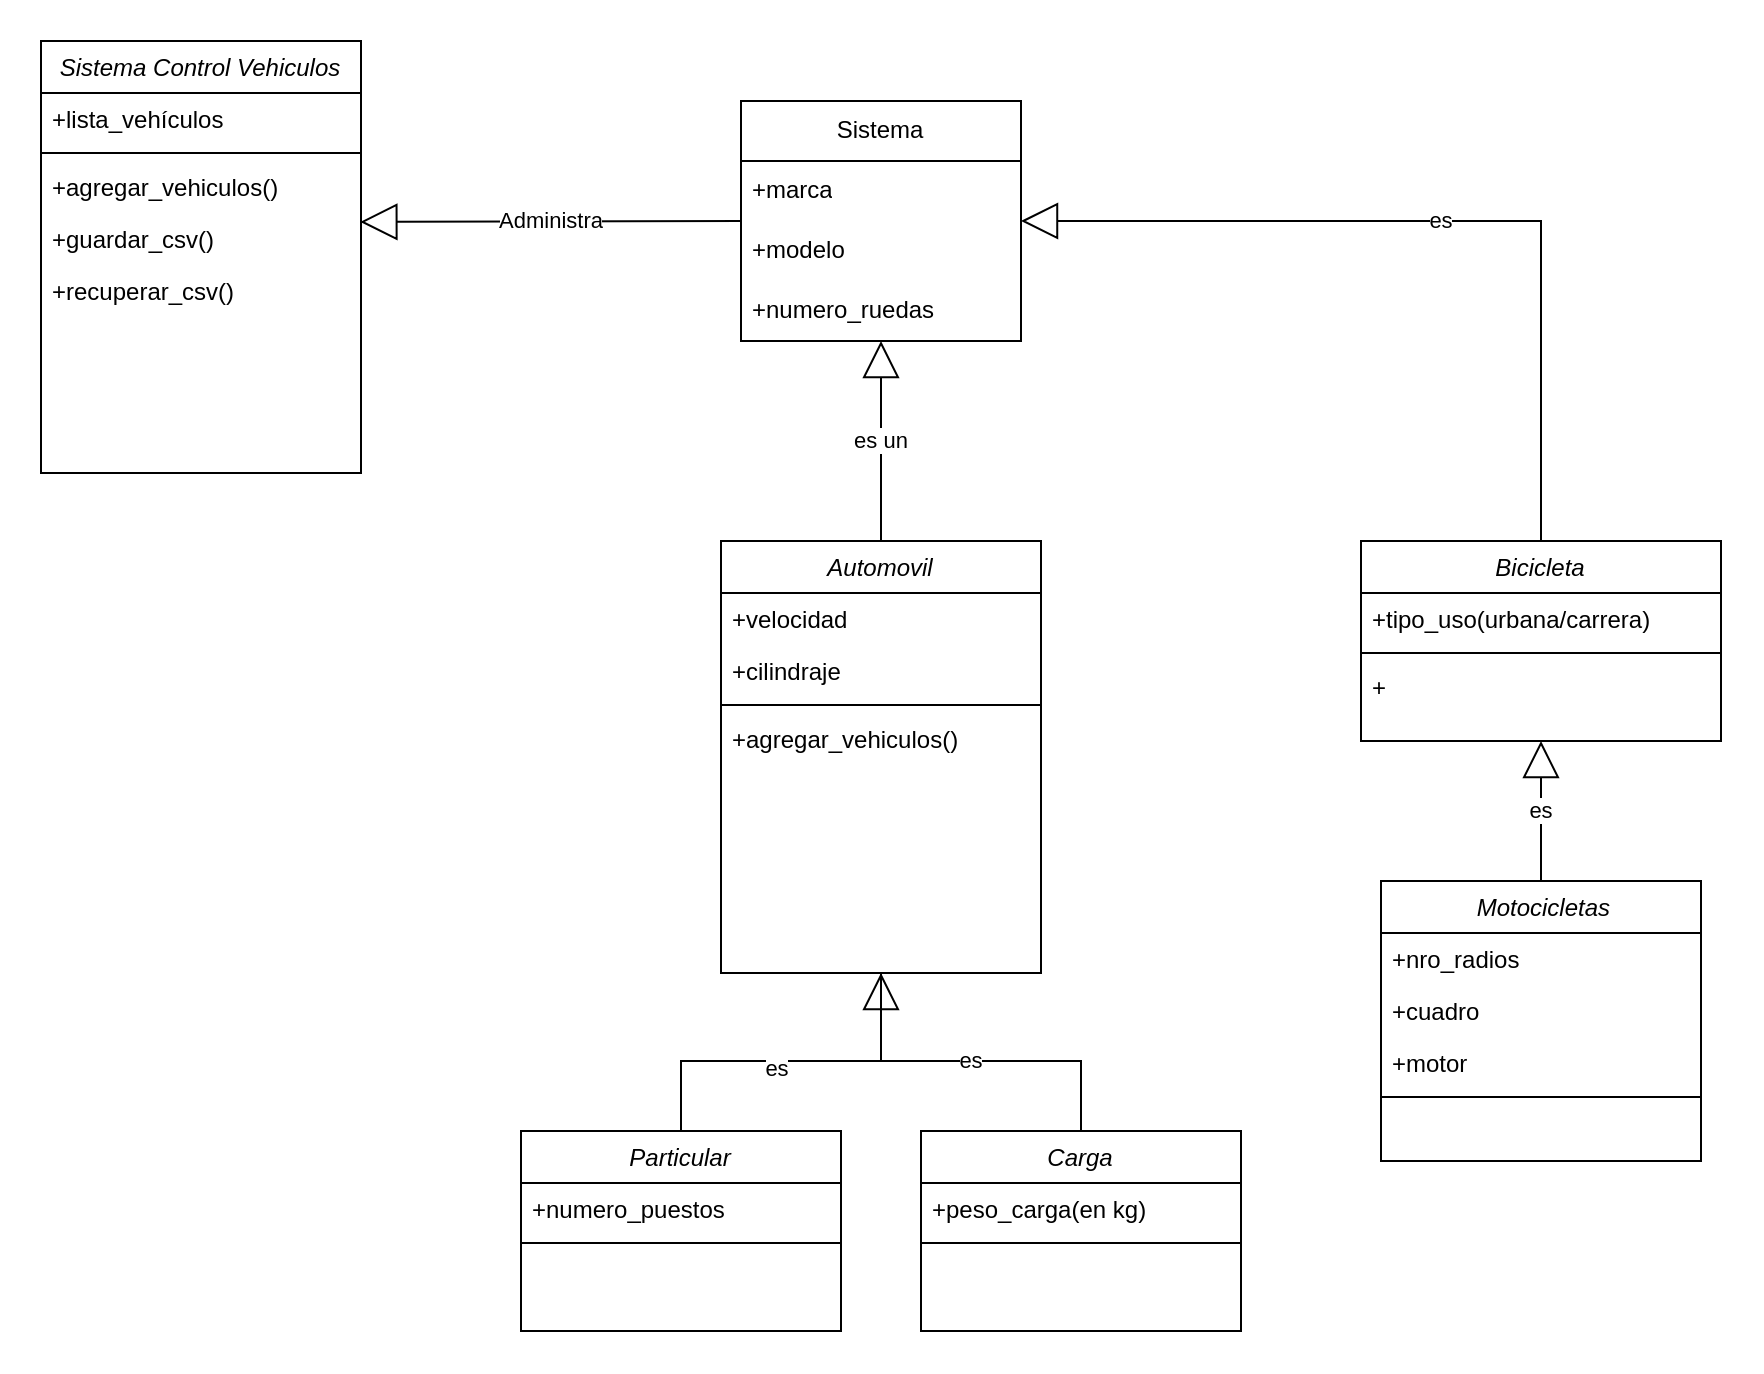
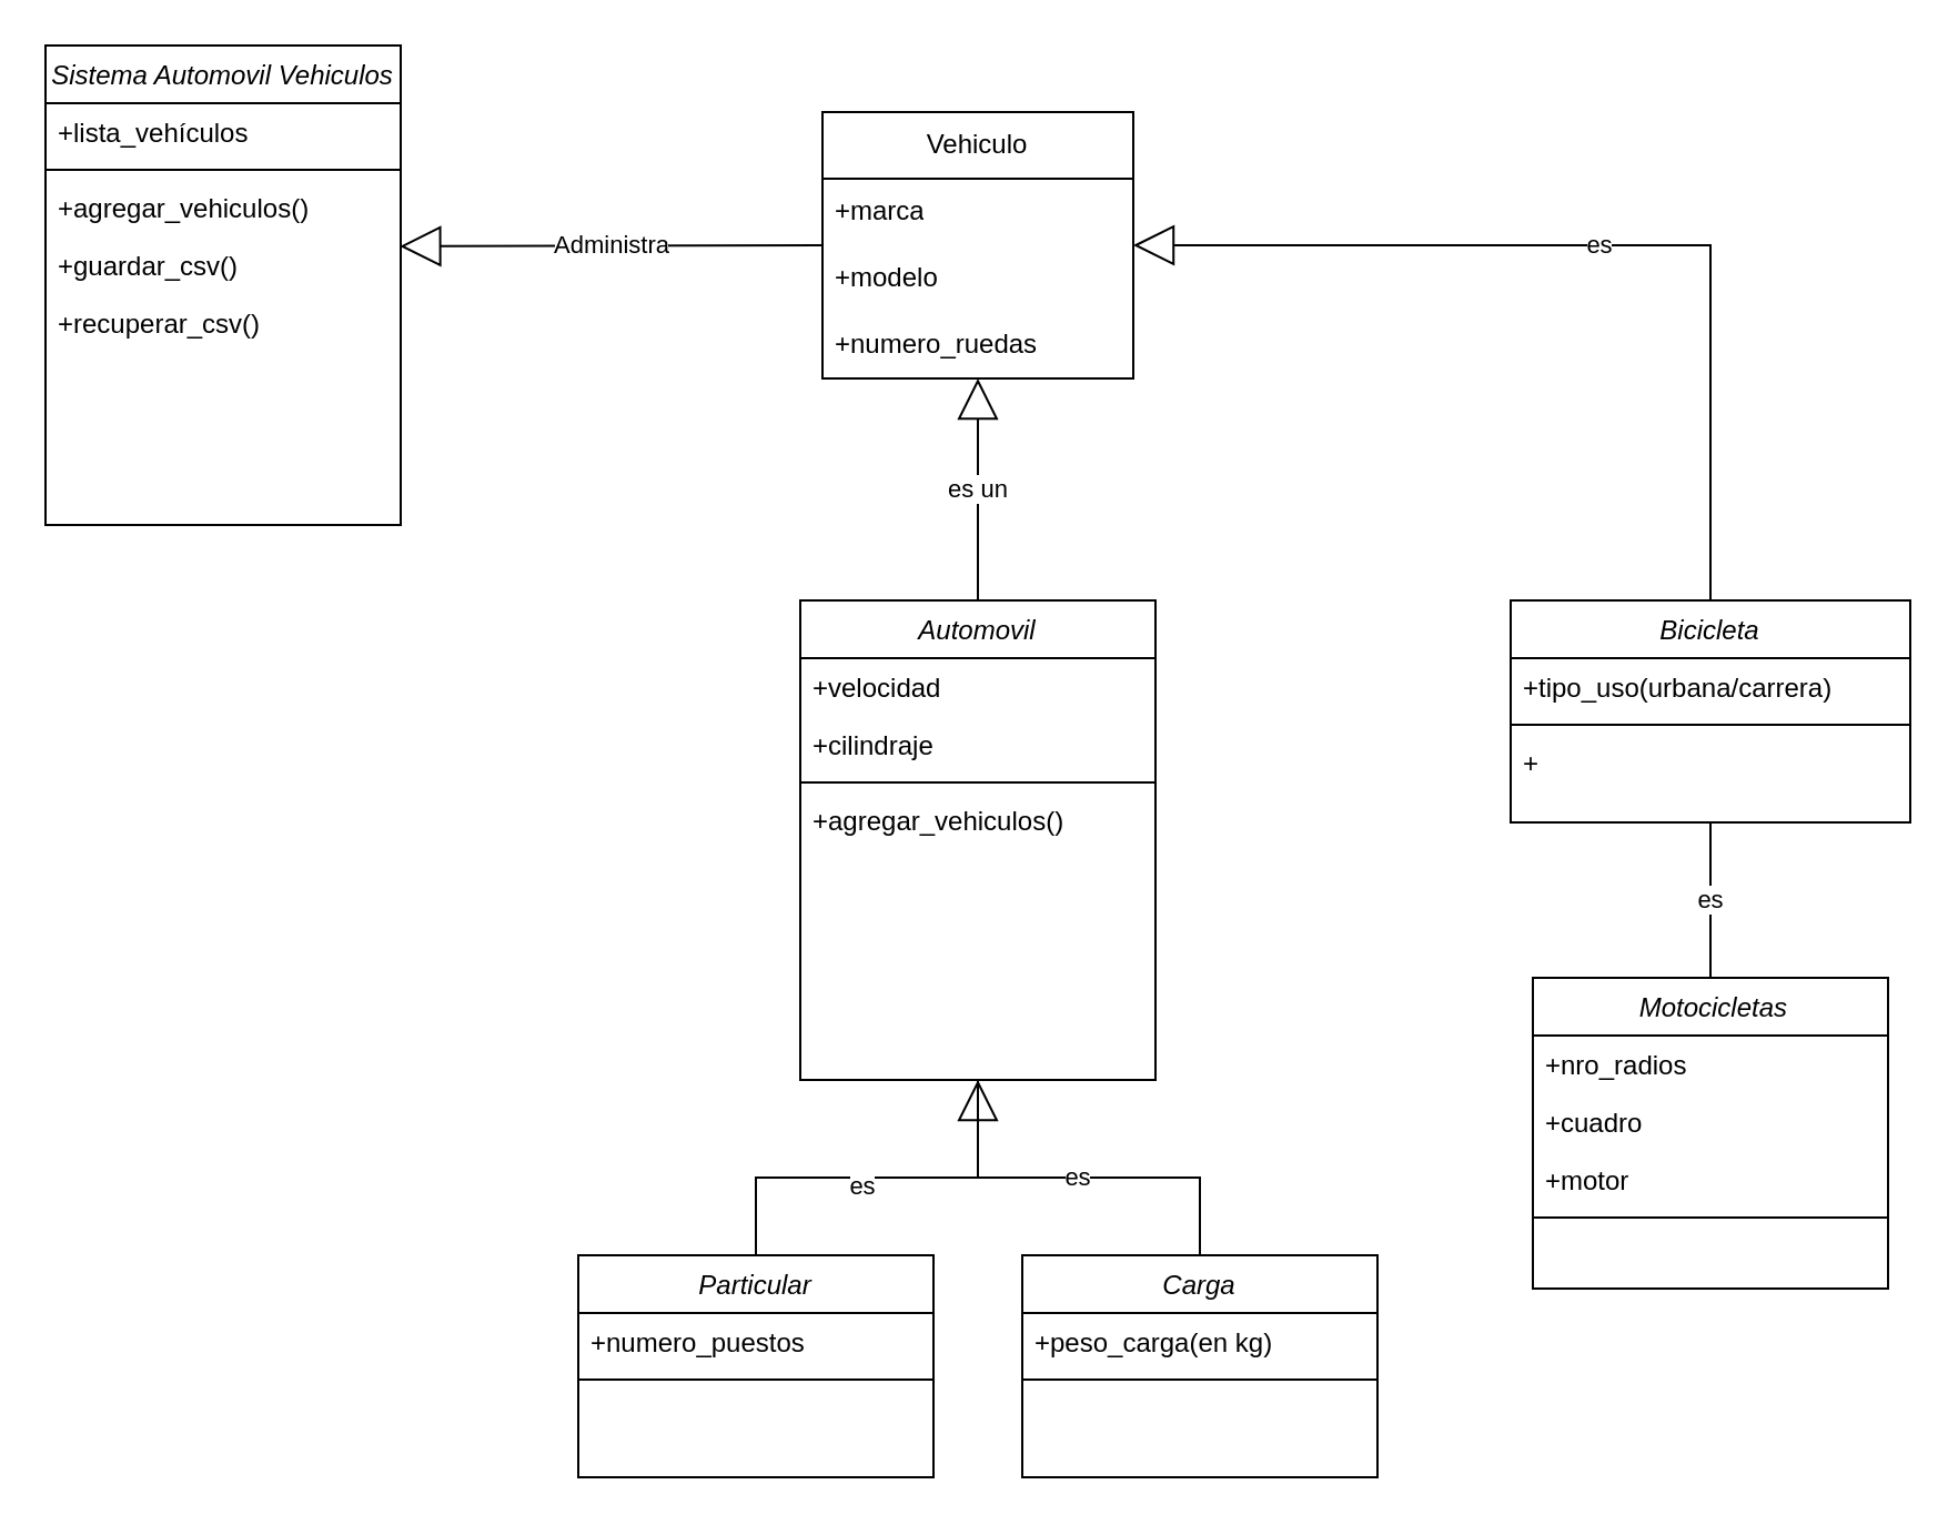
  <mxCell id="0" />
  <mxCell id="1" parent="0" />
- <mxCell id="2" value="Sistema" style="swimlane;fontStyle=0;childLayout=stackLayout;horizontal=1;startSize=30;horizontalStack=0;resizeParent=1;resizeParentMax=0;resizeLast=0;collapsible=1;marginBottom=0;whiteSpace=wrap;html=1;" parent="1" vertex="1"><mxGeometry x="370" y="50" width="140" height="120" as="geometry" /></mxCell>
+ <mxCell id="2" value="Vehiculo" style="swimlane;fontStyle=0;childLayout=stackLayout;horizontal=1;startSize=30;horizontalStack=0;resizeParent=1;resizeParentMax=0;resizeLast=0;collapsible=1;marginBottom=0;whiteSpace=wrap;html=1;" parent="1" vertex="1"><mxGeometry x="370" y="50" width="140" height="120" as="geometry" /></mxCell>
  <mxCell id="3" value="+marca" style="text;strokeColor=none;fillColor=none;align=left;verticalAlign=middle;spacingLeft=4;spacingRight=4;overflow=hidden;points=[[0,0.5],[1,0.5]];portConstraint=eastwest;rotatable=0;whiteSpace=wrap;html=1;" parent="2" vertex="1"><mxGeometry y="30" width="140" height="30" as="geometry" /></mxCell>
  <mxCell id="4" value="+modelo" style="text;strokeColor=none;fillColor=none;align=left;verticalAlign=middle;spacingLeft=4;spacingRight=4;overflow=hidden;points=[[0,0.5],[1,0.5]];portConstraint=eastwest;rotatable=0;whiteSpace=wrap;html=1;" parent="2" vertex="1"><mxGeometry y="60" width="140" height="30" as="geometry" /></mxCell>
  <mxCell id="5" value="+numero_ruedas" style="text;strokeColor=none;fillColor=none;align=left;verticalAlign=middle;spacingLeft=4;spacingRight=4;overflow=hidden;points=[[0,0.5],[1,0.5]];portConstraint=eastwest;rotatable=0;whiteSpace=wrap;html=1;" parent="2" vertex="1"><mxGeometry y="90" width="140" height="30" as="geometry" /></mxCell>
  <mxCell id="6" value="Automovil" style="swimlane;fontStyle=2;align=center;verticalAlign=top;childLayout=stackLayout;horizontal=1;startSize=26;horizontalStack=0;resizeParent=1;resizeLast=0;collapsible=1;marginBottom=0;rounded=0;shadow=0;strokeWidth=1;" parent="1" vertex="1"><mxGeometry x="360" y="270" width="160" height="216" as="geometry"><mxRectangle x="230" y="140" width="160" height="26" as="alternateBounds" /></mxGeometry></mxCell>
  <mxCell id="7" value="+velocidad" style="text;align=left;verticalAlign=top;spacingLeft=4;spacingRight=4;overflow=hidden;rotatable=0;points=[[0,0.5],[1,0.5]];portConstraint=eastwest;rounded=0;shadow=0;html=0;" parent="6" vertex="1"><mxGeometry y="26" width="160" height="26" as="geometry" /></mxCell>
  <mxCell id="8" value="+cilindraje" style="text;align=left;verticalAlign=top;spacingLeft=4;spacingRight=4;overflow=hidden;rotatable=0;points=[[0,0.5],[1,0.5]];portConstraint=eastwest;rounded=0;shadow=0;html=0;" parent="6" vertex="1"><mxGeometry y="52" width="160" height="26" as="geometry" /></mxCell>
  <mxCell id="9" value="" style="line;html=1;strokeWidth=1;align=left;verticalAlign=middle;spacingTop=-1;spacingLeft=3;spacingRight=3;rotatable=0;labelPosition=right;points=[];portConstraint=eastwest;" parent="6" vertex="1"><mxGeometry y="78" width="160" height="8" as="geometry" /></mxCell>
  <mxCell id="10" value="+agregar_vehiculos()" style="text;align=left;verticalAlign=top;spacingLeft=4;spacingRight=4;overflow=hidden;rotatable=0;points=[[0,0.5],[1,0.5]];portConstraint=eastwest;" parent="6" vertex="1"><mxGeometry y="86" width="160" height="26" as="geometry" /></mxCell>
  <mxCell id="11" value="es un" style="endArrow=block;endSize=16;endFill=0;html=1;rounded=0;" parent="1" source="6" target="2" edge="1"><mxGeometry width="160" relative="1" as="geometry"><mxPoint x="470" y="320" as="sourcePoint" /><mxPoint x="630" y="320" as="targetPoint" /></mxGeometry></mxCell>
  <mxCell id="12" value="Particular" style="swimlane;fontStyle=2;align=center;verticalAlign=top;childLayout=stackLayout;horizontal=1;startSize=26;horizontalStack=0;resizeParent=1;resizeLast=0;collapsible=1;marginBottom=0;rounded=0;shadow=0;strokeWidth=1;" parent="1" vertex="1"><mxGeometry x="260" y="565" width="160" height="100" as="geometry"><mxRectangle x="230" y="140" width="160" height="26" as="alternateBounds" /></mxGeometry></mxCell>
  <mxCell id="13" value="+numero_puestos" style="text;align=left;verticalAlign=top;spacingLeft=4;spacingRight=4;overflow=hidden;rotatable=0;points=[[0,0.5],[1,0.5]];portConstraint=eastwest;rounded=0;shadow=0;html=0;" parent="12" vertex="1"><mxGeometry y="26" width="160" height="26" as="geometry" /></mxCell>
  <mxCell id="14" value="" style="line;html=1;strokeWidth=1;align=left;verticalAlign=middle;spacingTop=-1;spacingLeft=3;spacingRight=3;rotatable=0;labelPosition=right;points=[];portConstraint=eastwest;" parent="12" vertex="1"><mxGeometry y="52" width="160" height="8" as="geometry" /></mxCell>
  <mxCell id="15" value="Carga" style="swimlane;fontStyle=2;align=center;verticalAlign=top;childLayout=stackLayout;horizontal=1;startSize=26;horizontalStack=0;resizeParent=1;resizeLast=0;collapsible=1;marginBottom=0;rounded=0;shadow=0;strokeWidth=1;" parent="1" vertex="1"><mxGeometry x="460" y="565" width="160" height="100" as="geometry"><mxRectangle x="230" y="140" width="160" height="26" as="alternateBounds" /></mxGeometry></mxCell>
  <mxCell id="16" value="+peso_carga(en kg)" style="text;align=left;verticalAlign=top;spacingLeft=4;spacingRight=4;overflow=hidden;rotatable=0;points=[[0,0.5],[1,0.5]];portConstraint=eastwest;rounded=0;shadow=0;html=0;" parent="15" vertex="1"><mxGeometry y="26" width="160" height="26" as="geometry" /></mxCell>
  <mxCell id="17" value="" style="line;html=1;strokeWidth=1;align=left;verticalAlign=middle;spacingTop=-1;spacingLeft=3;spacingRight=3;rotatable=0;labelPosition=right;points=[];portConstraint=eastwest;" parent="15" vertex="1"><mxGeometry y="52" width="160" height="8" as="geometry" /></mxCell>
  <mxCell id="18" value="es" style="endArrow=block;endSize=16;endFill=0;html=1;rounded=0;" parent="1" source="12" target="6" edge="1"><mxGeometry x="-0.076" y="-4" width="160" relative="1" as="geometry"><mxPoint x="430" y="370" as="sourcePoint" /><mxPoint x="590" y="370" as="targetPoint" /><Array as="points"><mxPoint x="340" y="530" /><mxPoint x="440" y="530" /></Array><mxPoint as="offset" /></mxGeometry></mxCell>
  <mxCell id="19" value="es" style="endArrow=none;endSize=16;endFill=0;html=1;rounded=0;" parent="1" source="15" target="6" edge="1"><mxGeometry width="160" relative="1" as="geometry"><mxPoint x="324" y="575" as="sourcePoint" /><mxPoint x="377" y="496" as="targetPoint" /><Array as="points"><mxPoint x="540" y="530" /><mxPoint x="440" y="530" /></Array></mxGeometry></mxCell>
  <mxCell id="20" value="Bicicleta" style="swimlane;fontStyle=2;align=center;verticalAlign=top;childLayout=stackLayout;horizontal=1;startSize=26;horizontalStack=0;resizeParent=1;resizeLast=0;collapsible=1;marginBottom=0;rounded=0;shadow=0;strokeWidth=1;" parent="1" vertex="1"><mxGeometry x="680" y="270" width="180" height="100" as="geometry"><mxRectangle x="230" y="140" width="160" height="26" as="alternateBounds" /></mxGeometry></mxCell>
  <mxCell id="21" value="+tipo_uso(urbana/carrera)" style="text;align=left;verticalAlign=top;spacingLeft=4;spacingRight=4;overflow=hidden;rotatable=0;points=[[0,0.5],[1,0.5]];portConstraint=eastwest;rounded=0;shadow=0;html=0;" parent="20" vertex="1"><mxGeometry y="26" width="180" height="26" as="geometry" /></mxCell>
  <mxCell id="22" value="" style="line;html=1;strokeWidth=1;align=left;verticalAlign=middle;spacingTop=-1;spacingLeft=3;spacingRight=3;rotatable=0;labelPosition=right;points=[];portConstraint=eastwest;" parent="20" vertex="1"><mxGeometry y="52" width="180" height="8" as="geometry" /></mxCell>
  <mxCell id="23" value="+" style="text;align=left;verticalAlign=top;spacingLeft=4;spacingRight=4;overflow=hidden;rotatable=0;points=[[0,0.5],[1,0.5]];portConstraint=eastwest;" parent="20" vertex="1"><mxGeometry y="60" width="180" height="26" as="geometry" /></mxCell>
  <mxCell id="24" value="es" style="endArrow=block;endSize=16;endFill=0;html=1;rounded=0;" parent="1" source="20" target="2" edge="1"><mxGeometry width="160" relative="1" as="geometry"><mxPoint x="793" y="279" as="sourcePoint" /><mxPoint x="760" y="200" as="targetPoint" /><Array as="points"><mxPoint x="770" y="110" /></Array></mxGeometry></mxCell>
  <mxCell id="25" value=" Motocicletas" style="swimlane;fontStyle=2;align=center;verticalAlign=top;childLayout=stackLayout;horizontal=1;startSize=26;horizontalStack=0;resizeParent=1;resizeLast=0;collapsible=1;marginBottom=0;rounded=0;shadow=0;strokeWidth=1;" parent="1" vertex="1"><mxGeometry x="690" y="440" width="160" height="140" as="geometry"><mxRectangle x="230" y="140" width="160" height="26" as="alternateBounds" /></mxGeometry></mxCell>
  <mxCell id="26" value="+nro_radios" style="text;align=left;verticalAlign=top;spacingLeft=4;spacingRight=4;overflow=hidden;rotatable=0;points=[[0,0.5],[1,0.5]];portConstraint=eastwest;rounded=0;shadow=0;html=0;" parent="25" vertex="1"><mxGeometry y="26" width="160" height="26" as="geometry" /></mxCell>
  <mxCell id="27" value="+cuadro" style="text;align=left;verticalAlign=top;spacingLeft=4;spacingRight=4;overflow=hidden;rotatable=0;points=[[0,0.5],[1,0.5]];portConstraint=eastwest;rounded=0;shadow=0;html=0;" parent="25" vertex="1"><mxGeometry y="52" width="160" height="26" as="geometry" /></mxCell>
  <mxCell id="28" value="+motor" style="text;align=left;verticalAlign=top;spacingLeft=4;spacingRight=4;overflow=hidden;rotatable=0;points=[[0,0.5],[1,0.5]];portConstraint=eastwest;rounded=0;shadow=0;html=0;" parent="25" vertex="1"><mxGeometry y="78" width="160" height="26" as="geometry" /></mxCell>
  <mxCell id="29" value="" style="line;html=1;strokeWidth=1;align=left;verticalAlign=middle;spacingTop=-1;spacingLeft=3;spacingRight=3;rotatable=0;labelPosition=right;points=[];portConstraint=eastwest;" parent="25" vertex="1"><mxGeometry y="104" width="160" height="8" as="geometry" /></mxCell>
- <mxCell id="30" value="es" style="endArrow=block;endSize=16;endFill=0;html=1;rounded=0;" parent="1" source="25" target="20" edge="1"><mxGeometry width="160" relative="1" as="geometry"><mxPoint x="1031" y="515" as="sourcePoint" /><mxPoint x="850" y="400" as="targetPoint" /></mxGeometry></mxCell>
- <mxCell id="31" value="Sistema Control Vehiculos" style="swimlane;fontStyle=2;align=center;verticalAlign=top;childLayout=stackLayout;horizontal=1;startSize=26;horizontalStack=0;resizeParent=1;resizeLast=0;collapsible=1;marginBottom=0;rounded=0;shadow=0;strokeWidth=1;" vertex="1" parent="1"><mxGeometry x="20" y="20" width="160" height="216" as="geometry"><mxRectangle x="230" y="140" width="160" height="26" as="alternateBounds" /></mxGeometry></mxCell>
+ <mxCell id="30" value="es" style="endArrow=none;endSize=16;endFill=0;html=1;rounded=0;" parent="1" source="25" target="20" edge="1"><mxGeometry width="160" relative="1" as="geometry"><mxPoint x="1031" y="515" as="sourcePoint" /><mxPoint x="850" y="400" as="targetPoint" /></mxGeometry></mxCell>
+ <mxCell id="31" value="Sistema Automovil Vehiculos" style="swimlane;fontStyle=2;align=center;verticalAlign=top;childLayout=stackLayout;horizontal=1;startSize=26;horizontalStack=0;resizeParent=1;resizeLast=0;collapsible=1;marginBottom=0;rounded=0;shadow=0;strokeWidth=1;" vertex="1" parent="1"><mxGeometry x="20" y="20" width="160" height="216" as="geometry"><mxRectangle x="230" y="140" width="160" height="26" as="alternateBounds" /></mxGeometry></mxCell>
  <mxCell id="32" value="+lista_vehículos" style="text;align=left;verticalAlign=top;spacingLeft=4;spacingRight=4;overflow=hidden;rotatable=0;points=[[0,0.5],[1,0.5]];portConstraint=eastwest;rounded=0;shadow=0;html=0;" vertex="1" parent="31"><mxGeometry y="26" width="160" height="26" as="geometry" /></mxCell>
  <mxCell id="33" value="" style="line;html=1;strokeWidth=1;align=left;verticalAlign=middle;spacingTop=-1;spacingLeft=3;spacingRight=3;rotatable=0;labelPosition=right;points=[];portConstraint=eastwest;" vertex="1" parent="31"><mxGeometry y="52" width="160" height="8" as="geometry" /></mxCell>
  <mxCell id="34" value="+agregar_vehiculos()" style="text;align=left;verticalAlign=top;spacingLeft=4;spacingRight=4;overflow=hidden;rotatable=0;points=[[0,0.5],[1,0.5]];portConstraint=eastwest;" vertex="1" parent="31"><mxGeometry y="60" width="160" height="26" as="geometry" /></mxCell>
  <mxCell id="35" value="+guardar_csv()" style="text;align=left;verticalAlign=top;spacingLeft=4;spacingRight=4;overflow=hidden;rotatable=0;points=[[0,0.5],[1,0.5]];portConstraint=eastwest;" vertex="1" parent="31"><mxGeometry y="86" width="160" height="26" as="geometry" /></mxCell>
  <mxCell id="36" value="+recuperar_csv()" style="text;align=left;verticalAlign=top;spacingLeft=4;spacingRight=4;overflow=hidden;rotatable=0;points=[[0,0.5],[1,0.5]];portConstraint=eastwest;" vertex="1" parent="31"><mxGeometry y="112" width="160" height="26" as="geometry" /></mxCell>
  <mxCell id="37" value="Administra" style="endArrow=block;endSize=16;endFill=0;html=1;rounded=0;entryX=0.998;entryY=0.171;entryDx=0;entryDy=0;entryPerimeter=0;" edge="1" parent="1" target="35"><mxGeometry width="160" relative="1" as="geometry"><mxPoint x="370" y="110" as="sourcePoint" /><mxPoint x="190" y="110" as="targetPoint" /></mxGeometry></mxCell>
